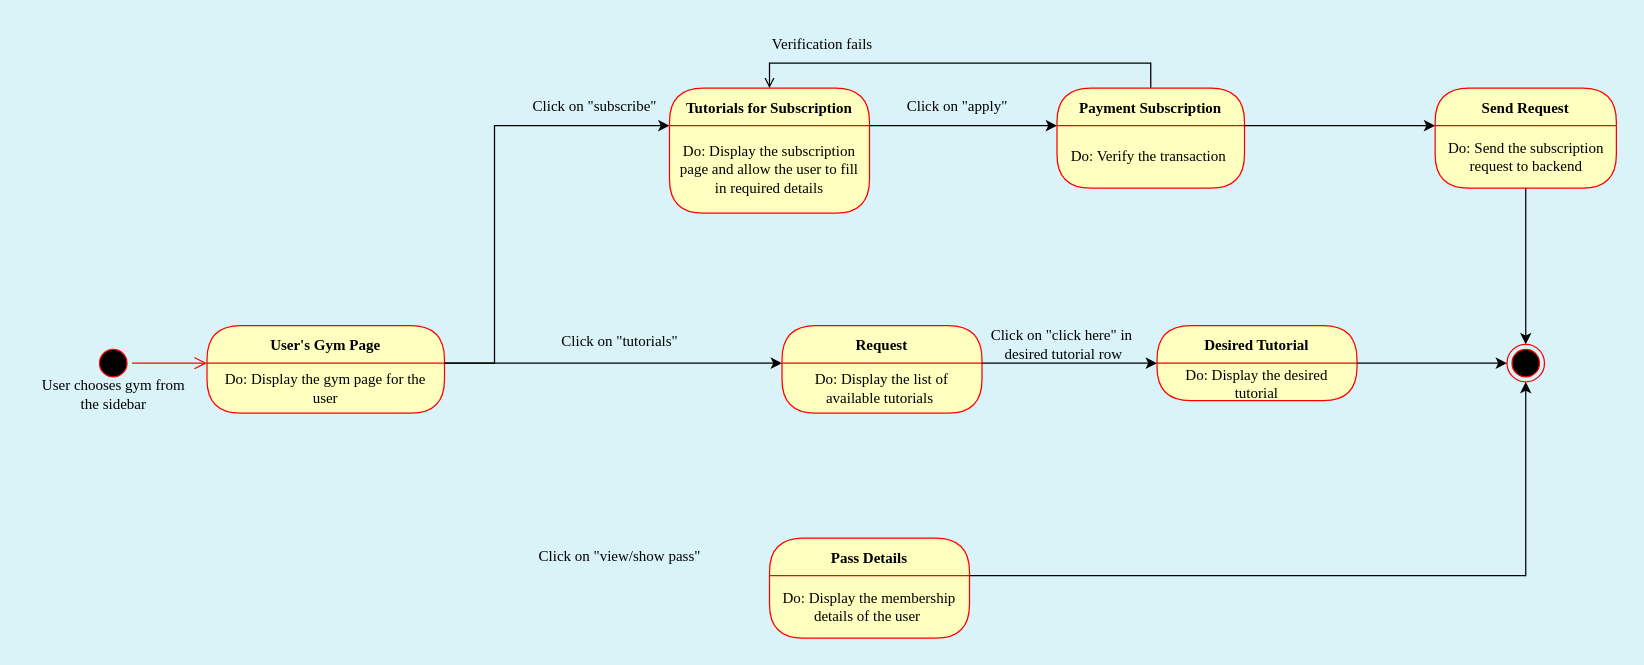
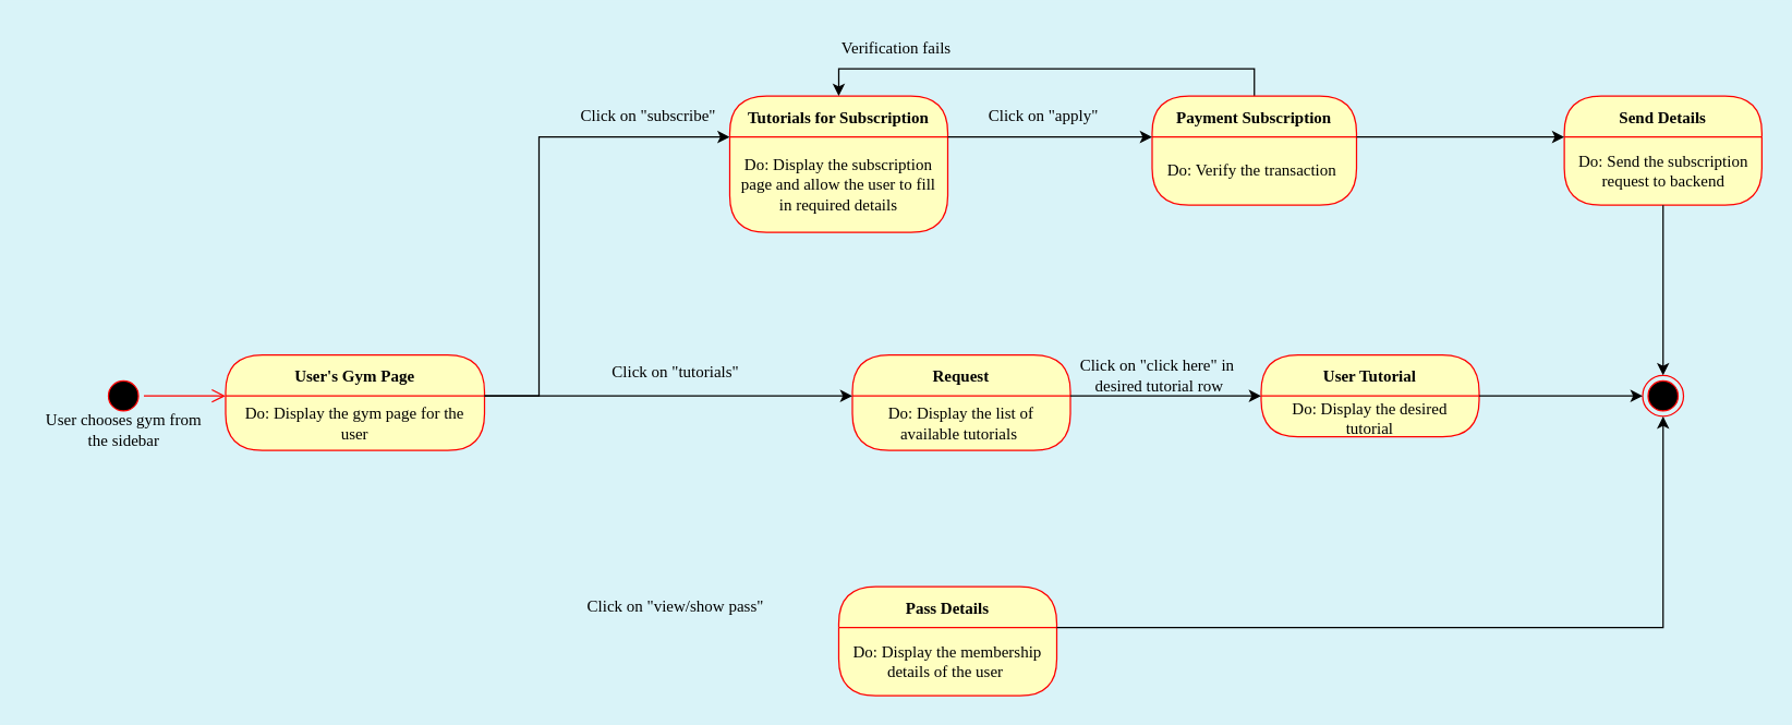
  <mxCell id="0" />
  <mxCell id="1" parent="0" />
  <mxCell id="2" value="" style="ellipse;html=1;shape=startState;fillColor=#000000;strokeColor=#ff0000;fontFamily=Poppins;fontSource=https%3A%2F%2Ffonts.googleapis.com%2Fcss%3Ffamily%3DPoppins;" vertex="1" parent="1"><mxGeometry x="75" y="275" width="30" height="30" as="geometry" /></mxCell>
  <mxCell id="3" value="" style="edgeStyle=orthogonalEdgeStyle;html=1;verticalAlign=bottom;endArrow=open;endSize=8;strokeColor=#ff0000;rounded=0;fontFamily=Poppins;fontSource=https%3A%2F%2Ffonts.googleapis.com%2Fcss%3Ffamily%3DPoppins;" edge="1" parent="1" source="2"><mxGeometry relative="1" as="geometry"><mxPoint x="165" y="290" as="targetPoint" /><Array as="points"><mxPoint x="90" y="290" /></Array></mxGeometry></mxCell>
  <mxCell id="4" value="User's Gym Page" style="swimlane;fontStyle=1;align=center;verticalAlign=middle;childLayout=stackLayout;horizontal=1;startSize=30;horizontalStack=0;resizeParent=0;resizeLast=1;container=0;fontColor=#000000;collapsible=0;rounded=1;arcSize=30;strokeColor=#ff0000;fillColor=#ffffc0;swimlaneFillColor=#ffffc0;dropTarget=0;fontFamily=Poppins;fontSource=https%3A%2F%2Ffonts.googleapis.com%2Fcss%3Ffamily%3DPoppins;" vertex="1" parent="1"><mxGeometry x="165" y="260" width="190" height="70" as="geometry" /></mxCell>
  <mxCell id="5" value="Do: Display the gym page for the user" style="text;html=1;strokeColor=none;fillColor=none;align=center;verticalAlign=middle;spacingLeft=4;spacingRight=4;whiteSpace=wrap;overflow=hidden;rotatable=0;fontColor=#000000;fontFamily=Poppins;fontSource=https%3A%2F%2Ffonts.googleapis.com%2Fcss%3Ffamily%3DPoppins;" vertex="1" parent="4"><mxGeometry y="30" width="190" height="40" as="geometry" /></mxCell>
  <mxCell id="6" value="Tutorials for Subscription" style="swimlane;fontStyle=1;align=center;verticalAlign=middle;childLayout=stackLayout;horizontal=1;startSize=30;horizontalStack=0;resizeParent=0;resizeLast=1;container=0;fontColor=#000000;collapsible=0;rounded=1;arcSize=30;strokeColor=#ff0000;fillColor=#ffffc0;swimlaneFillColor=#ffffc0;dropTarget=0;fontFamily=Poppins;fontSource=https%3A%2F%2Ffonts.googleapis.com%2Fcss%3Ffamily%3DPoppins;" vertex="1" parent="1"><mxGeometry x="535" y="70" width="160" height="100" as="geometry" /></mxCell>
  <mxCell id="7" value="Do: Display the subscription page and allow the user to fill in required details" style="text;html=1;strokeColor=none;fillColor=none;align=center;verticalAlign=middle;spacingLeft=4;spacingRight=4;whiteSpace=wrap;overflow=hidden;rotatable=0;fontColor=#000000;fontFamily=Poppins;fontSource=https%3A%2F%2Ffonts.googleapis.com%2Fcss%3Ffamily%3DPoppins;" vertex="1" parent="6"><mxGeometry y="30" width="160" height="70" as="geometry" /></mxCell>
  <mxCell id="8" value="Request" style="swimlane;fontStyle=1;align=center;verticalAlign=middle;childLayout=stackLayout;horizontal=1;startSize=30;horizontalStack=0;resizeParent=0;resizeLast=1;container=0;fontColor=#000000;collapsible=0;rounded=1;arcSize=30;strokeColor=#ff0000;fillColor=#ffffc0;swimlaneFillColor=#ffffc0;dropTarget=0;fontFamily=Poppins;fontSource=https%3A%2F%2Ffonts.googleapis.com%2Fcss%3Ffamily%3DPoppins;" vertex="1" parent="1"><mxGeometry x="625" y="260" width="160" height="70" as="geometry" /></mxCell>
  <mxCell id="9" value="Do: Display the list of available tutorials&amp;nbsp;" style="text;html=1;strokeColor=none;fillColor=none;align=center;verticalAlign=middle;spacingLeft=4;spacingRight=4;whiteSpace=wrap;overflow=hidden;rotatable=0;fontColor=#000000;fontFamily=Poppins;fontSource=https%3A%2F%2Ffonts.googleapis.com%2Fcss%3Ffamily%3DPoppins;" vertex="1" parent="8"><mxGeometry y="30" width="160" height="40" as="geometry" /></mxCell>
  <mxCell id="10" value="Do: Display the list of sessions&amp;nbsp;" style="text;html=1;strokeColor=none;fillColor=none;align=center;verticalAlign=middle;spacingLeft=4;spacingRight=4;whiteSpace=wrap;overflow=hidden;rotatable=0;fontColor=#000000;fontFamily=Poppins;fontSource=https%3A%2F%2Ffonts.googleapis.com%2Fcss%3Ffamily%3DPoppins;" vertex="1" parent="8"><mxGeometry y="70" width="160" as="geometry" /></mxCell>
  <mxCell id="11" value="Pass Details" style="swimlane;fontStyle=1;align=center;verticalAlign=middle;childLayout=stackLayout;horizontal=1;startSize=30;horizontalStack=0;resizeParent=0;resizeLast=1;container=0;fontColor=#000000;collapsible=0;rounded=1;arcSize=30;strokeColor=#ff0000;fillColor=#ffffc0;swimlaneFillColor=#ffffc0;dropTarget=0;fontFamily=Poppins;fontSource=https%3A%2F%2Ffonts.googleapis.com%2Fcss%3Ffamily%3DPoppins;" vertex="1" parent="1"><mxGeometry x="615" y="430" width="160" height="80" as="geometry" /></mxCell>
  <mxCell id="12" value="Do: Display the membership details of the user&amp;nbsp;" style="text;html=1;strokeColor=none;fillColor=none;align=center;verticalAlign=middle;spacingLeft=4;spacingRight=4;whiteSpace=wrap;overflow=hidden;rotatable=0;fontColor=#000000;fontFamily=Poppins;fontSource=https%3A%2F%2Ffonts.googleapis.com%2Fcss%3Ffamily%3DPoppins;" vertex="1" parent="11"><mxGeometry y="30" width="160" height="50" as="geometry" /></mxCell>
  <mxCell id="13" style="edgeStyle=orthogonalEdgeStyle;rounded=0;orthogonalLoop=1;jettySize=auto;html=1;exitX=1;exitY=0;exitDx=0;exitDy=0;entryX=0;entryY=0;entryDx=0;entryDy=0;fontFamily=Poppins;fontSource=https%3A%2F%2Ffonts.googleapis.com%2Fcss%3Ffamily%3DPoppins;" edge="1" parent="1" source="5" target="7"><mxGeometry relative="1" as="geometry"><Array as="points"><mxPoint x="395" y="290" /><mxPoint x="395" y="100" /></Array></mxGeometry></mxCell>
  <mxCell id="14" style="edgeStyle=orthogonalEdgeStyle;rounded=0;orthogonalLoop=1;jettySize=auto;html=1;exitX=1;exitY=0;exitDx=0;exitDy=0;entryX=0;entryY=0;entryDx=0;entryDy=0;fontFamily=Poppins;fontSource=https%3A%2F%2Ffonts.googleapis.com%2Fcss%3Ffamily%3DPoppins;" edge="1" parent="1" source="5" target="9"><mxGeometry relative="1" as="geometry"><Array as="points"><mxPoint x="525" y="290" /></Array></mxGeometry></mxCell>
  <mxCell id="15" value="Click on &quot;subscribe&quot;" style="text;html=1;align=center;verticalAlign=middle;resizable=0;points=[];autosize=1;strokeColor=none;fillColor=none;fontFamily=Poppins;fontSource=https%3A%2F%2Ffonts.googleapis.com%2Fcss%3Ffamily%3DPoppins;" vertex="1" parent="1"><mxGeometry x="415" y="70" width="120" height="30" as="geometry" /></mxCell>
  <mxCell id="16" value="Click on &quot;tutorials&quot;" style="text;html=1;align=center;verticalAlign=middle;resizable=0;points=[];autosize=1;strokeColor=none;fillColor=none;fontFamily=Poppins;fontSource=https%3A%2F%2Ffonts.googleapis.com%2Fcss%3Ffamily%3DPoppins;" vertex="1" parent="1"><mxGeometry x="435" y="258" width="120" height="30" as="geometry" /></mxCell>
  <mxCell id="17" value="Click on &quot;view/show pass&quot;" style="text;html=1;align=center;verticalAlign=middle;resizable=0;points=[];autosize=1;strokeColor=none;fillColor=none;fontFamily=Poppins;fontSource=https%3A%2F%2Ffonts.googleapis.com%2Fcss%3Ffamily%3DPoppins;" vertex="1" parent="1"><mxGeometry x="420" y="430" width="150" height="30" as="geometry" /></mxCell>
- <mxCell id="18" value="Desired Tutorial" style="swimlane;fontStyle=1;align=center;verticalAlign=middle;childLayout=stackLayout;horizontal=1;startSize=30;horizontalStack=0;resizeParent=0;resizeLast=1;container=0;fontColor=#000000;collapsible=0;rounded=1;arcSize=30;strokeColor=#ff0000;fillColor=#ffffc0;swimlaneFillColor=#ffffc0;dropTarget=0;fontFamily=Poppins;fontSource=https%3A%2F%2Ffonts.googleapis.com%2Fcss%3Ffamily%3DPoppins;" vertex="1" parent="1"><mxGeometry x="925" y="260" width="160" height="60" as="geometry" /></mxCell>
+ <mxCell id="18" value="User Tutorial" style="swimlane;fontStyle=1;align=center;verticalAlign=middle;childLayout=stackLayout;horizontal=1;startSize=30;horizontalStack=0;resizeParent=0;resizeLast=1;container=0;fontColor=#000000;collapsible=0;rounded=1;arcSize=30;strokeColor=#ff0000;fillColor=#ffffc0;swimlaneFillColor=#ffffc0;dropTarget=0;fontFamily=Poppins;fontSource=https%3A%2F%2Ffonts.googleapis.com%2Fcss%3Ffamily%3DPoppins;" vertex="1" parent="1"><mxGeometry x="925" y="260" width="160" height="60" as="geometry" /></mxCell>
  <mxCell id="19" value="Do: Display the desired tutorial" style="text;html=1;strokeColor=none;fillColor=none;align=center;verticalAlign=middle;spacingLeft=4;spacingRight=4;whiteSpace=wrap;overflow=hidden;rotatable=0;fontColor=#000000;fontFamily=Poppins;fontSource=https%3A%2F%2Ffonts.googleapis.com%2Fcss%3Ffamily%3DPoppins;" vertex="1" parent="18"><mxGeometry y="30" width="160" height="30" as="geometry" /></mxCell>
  <mxCell id="20" style="edgeStyle=orthogonalEdgeStyle;rounded=0;orthogonalLoop=1;jettySize=auto;html=1;exitX=1;exitY=0;exitDx=0;exitDy=0;entryX=0;entryY=0;entryDx=0;entryDy=0;fontFamily=Poppins;fontSource=https%3A%2F%2Ffonts.googleapis.com%2Fcss%3Ffamily%3DPoppins;" edge="1" parent="1" source="9" target="19"><mxGeometry relative="1" as="geometry"><Array as="points"><mxPoint x="855" y="290" /><mxPoint x="855" y="290" /></Array></mxGeometry></mxCell>
- <mxCell id="21" style="edgeStyle=orthogonalEdgeStyle;rounded=0;orthogonalLoop=1;jettySize=auto;html=1;exitX=0.5;exitY=0;exitDx=0;exitDy=0;entryX=0.5;entryY=0;entryDx=0;entryDy=0;fontFamily=Poppins;fontSource=https%3A%2F%2Ffonts.googleapis.com%2Fcss%3Ffamily%3DPoppins;endArrow=open;" edge="1" parent="1" source="22" target="6"><mxGeometry relative="1" as="geometry" /></mxCell>
+ <mxCell id="21" style="edgeStyle=orthogonalEdgeStyle;rounded=0;orthogonalLoop=1;jettySize=auto;html=1;exitX=0.5;exitY=0;exitDx=0;exitDy=0;entryX=0.5;entryY=0;entryDx=0;entryDy=0;fontFamily=Poppins;fontSource=https%3A%2F%2Ffonts.googleapis.com%2Fcss%3Ffamily%3DPoppins;" edge="1" parent="1" source="22" target="6"><mxGeometry relative="1" as="geometry" /></mxCell>
  <mxCell id="22" value="Payment Subscription" style="swimlane;fontStyle=1;align=center;verticalAlign=middle;childLayout=stackLayout;horizontal=1;startSize=30;horizontalStack=0;resizeParent=0;resizeLast=1;container=0;fontColor=#000000;collapsible=0;rounded=1;arcSize=30;strokeColor=#ff0000;fillColor=#ffffc0;swimlaneFillColor=#ffffc0;dropTarget=0;fontFamily=Poppins;fontSource=https%3A%2F%2Ffonts.googleapis.com%2Fcss%3Ffamily%3DPoppins;" vertex="1" parent="1"><mxGeometry x="845" y="70" width="150" height="80" as="geometry" /></mxCell>
  <mxCell id="23" value="Do: Verify the transaction&amp;nbsp;" style="text;html=1;strokeColor=none;fillColor=none;align=center;verticalAlign=middle;spacingLeft=4;spacingRight=4;whiteSpace=wrap;overflow=hidden;rotatable=0;fontColor=#000000;fontFamily=Poppins;fontSource=https%3A%2F%2Ffonts.googleapis.com%2Fcss%3Ffamily%3DPoppins;" vertex="1" parent="22"><mxGeometry y="30" width="150" height="50" as="geometry" /></mxCell>
  <mxCell id="24" value="Do: Verify the transaction&amp;nbsp;" style="text;html=1;strokeColor=none;fillColor=none;align=center;verticalAlign=middle;spacingLeft=4;spacingRight=4;whiteSpace=wrap;overflow=hidden;rotatable=0;fontColor=#000000;fontFamily=Poppins;fontSource=https%3A%2F%2Ffonts.googleapis.com%2Fcss%3Ffamily%3DPoppins;" vertex="1" parent="22"><mxGeometry y="80" width="150" as="geometry" /></mxCell>
  <mxCell id="25" style="edgeStyle=orthogonalEdgeStyle;rounded=0;orthogonalLoop=1;jettySize=auto;html=1;exitX=1;exitY=0;exitDx=0;exitDy=0;entryX=0;entryY=0;entryDx=0;entryDy=0;fontFamily=Poppins;fontSource=https%3A%2F%2Ffonts.googleapis.com%2Fcss%3Ffamily%3DPoppins;" edge="1" parent="1" source="7" target="23"><mxGeometry relative="1" as="geometry"><Array as="points"><mxPoint x="835" y="100" /><mxPoint x="835" y="100" /></Array></mxGeometry></mxCell>
  <mxCell id="26" value="" style="ellipse;html=1;shape=endState;fillColor=#000000;strokeColor=#ff0000;fontFamily=Poppins;fontSource=https%3A%2F%2Ffonts.googleapis.com%2Fcss%3Ffamily%3DPoppins;" vertex="1" parent="1"><mxGeometry x="1205" y="275" width="30" height="30" as="geometry" /></mxCell>
  <mxCell id="27" style="edgeStyle=orthogonalEdgeStyle;rounded=0;orthogonalLoop=1;jettySize=auto;html=1;exitX=1;exitY=0;exitDx=0;exitDy=0;entryX=0;entryY=0.5;entryDx=0;entryDy=0;fontFamily=Poppins;fontSource=https%3A%2F%2Ffonts.googleapis.com%2Fcss%3Ffamily%3DPoppins;" edge="1" parent="1" source="19" target="26"><mxGeometry relative="1" as="geometry"><Array as="points"><mxPoint x="1115" y="290" /><mxPoint x="1115" y="290" /></Array></mxGeometry></mxCell>
  <mxCell id="28" style="edgeStyle=orthogonalEdgeStyle;rounded=0;orthogonalLoop=1;jettySize=auto;html=1;exitX=1;exitY=0;exitDx=0;exitDy=0;entryX=0.5;entryY=1;entryDx=0;entryDy=0;fontFamily=Poppins;fontSource=https%3A%2F%2Ffonts.googleapis.com%2Fcss%3Ffamily%3DPoppins;" edge="1" parent="1" source="12" target="26"><mxGeometry relative="1" as="geometry"><Array as="points"><mxPoint x="1220" y="460" /></Array></mxGeometry></mxCell>
  <mxCell id="29" value="Click on &quot;apply&quot;" style="text;html=1;align=center;verticalAlign=middle;resizable=0;points=[];autosize=1;strokeColor=none;fillColor=none;fontFamily=Poppins;fontSource=https%3A%2F%2Ffonts.googleapis.com%2Fcss%3Ffamily%3DPoppins;" vertex="1" parent="1"><mxGeometry x="715" y="70" width="100" height="30" as="geometry" /></mxCell>
  <mxCell id="30" value="Click on &quot;click here&quot; in&amp;nbsp;&lt;br&gt;desired tutorial row" style="text;html=1;align=center;verticalAlign=middle;resizable=0;points=[];autosize=1;strokeColor=none;fillColor=none;fontFamily=Poppins;fontSource=https%3A%2F%2Ffonts.googleapis.com%2Fcss%3Ffamily%3DPoppins;" vertex="1" parent="1"><mxGeometry x="780" y="255" width="140" height="40" as="geometry" /></mxCell>
  <mxCell id="31" value="User chooses gym from &lt;br&gt;the sidebar" style="text;html=1;align=center;verticalAlign=middle;resizable=0;points=[];autosize=1;strokeColor=none;fillColor=none;fontFamily=Poppins;fontSource=https%3A%2F%2Ffonts.googleapis.com%2Fcss%3Ffamily%3DPoppins;" vertex="1" parent="1"><mxGeometry x="20" y="295" width="140" height="40" as="geometry" /></mxCell>
  <mxCell id="32" value="Verification fails" style="text;html=1;align=center;verticalAlign=middle;resizable=0;points=[];autosize=1;strokeColor=none;fillColor=none;fontFamily=Poppins;fontSource=https%3A%2F%2Ffonts.googleapis.com%2Fcss%3Ffamily%3DPoppins;" vertex="1" parent="1"><mxGeometry x="602" y="20" width="110" height="30" as="geometry" /></mxCell>
- <mxCell id="33" value="Send Request" style="swimlane;fontStyle=1;align=center;verticalAlign=middle;childLayout=stackLayout;horizontal=1;startSize=30;horizontalStack=0;resizeParent=0;resizeLast=1;container=0;fontColor=#000000;collapsible=0;rounded=1;arcSize=30;strokeColor=#ff0000;fillColor=#ffffc0;swimlaneFillColor=#ffffc0;dropTarget=0;fontFamily=Poppins;fontSource=https%3A%2F%2Ffonts.googleapis.com%2Fcss%3Ffamily%3DPoppins;" vertex="1" parent="1"><mxGeometry x="1147.5" y="70" width="145" height="80" as="geometry" /></mxCell>
+ <mxCell id="33" value="Send Details" style="swimlane;fontStyle=1;align=center;verticalAlign=middle;childLayout=stackLayout;horizontal=1;startSize=30;horizontalStack=0;resizeParent=0;resizeLast=1;container=0;fontColor=#000000;collapsible=0;rounded=1;arcSize=30;strokeColor=#ff0000;fillColor=#ffffc0;swimlaneFillColor=#ffffc0;dropTarget=0;fontFamily=Poppins;fontSource=https%3A%2F%2Ffonts.googleapis.com%2Fcss%3Ffamily%3DPoppins;" vertex="1" parent="1"><mxGeometry x="1147.5" y="70" width="145" height="80" as="geometry" /></mxCell>
  <mxCell id="34" value="Do: Send the subscription request to backend" style="text;html=1;strokeColor=none;fillColor=none;align=center;verticalAlign=middle;spacingLeft=4;spacingRight=4;whiteSpace=wrap;overflow=hidden;rotatable=0;fontColor=#000000;fontFamily=Poppins;fontSource=https%3A%2F%2Ffonts.googleapis.com%2Fcss%3Ffamily%3DPoppins;" vertex="1" parent="33"><mxGeometry y="30" width="145" height="50" as="geometry" /></mxCell>
  <mxCell id="35" style="edgeStyle=orthogonalEdgeStyle;rounded=0;orthogonalLoop=1;jettySize=auto;html=1;exitX=1;exitY=0;exitDx=0;exitDy=0;entryX=0;entryY=0;entryDx=0;entryDy=0;fontFamily=Poppins;fontSource=https%3A%2F%2Ffonts.googleapis.com%2Fcss%3Ffamily%3DPoppins;" edge="1" parent="1" source="23" target="34"><mxGeometry relative="1" as="geometry"><mxPoint x="1135" y="100.348" as="targetPoint" /><Array as="points"><mxPoint x="1055" y="100" /><mxPoint x="1055" y="100" /></Array></mxGeometry></mxCell>
  <mxCell id="36" style="edgeStyle=orthogonalEdgeStyle;rounded=0;orthogonalLoop=1;jettySize=auto;html=1;exitX=0.5;exitY=1;exitDx=0;exitDy=0;entryX=0.5;entryY=0;entryDx=0;entryDy=0;fontFamily=Poppins;fontSource=https%3A%2F%2Ffonts.googleapis.com%2Fcss%3Ffamily%3DPoppins;" edge="1" parent="1" source="34" target="26"><mxGeometry relative="1" as="geometry" /></mxCell>
